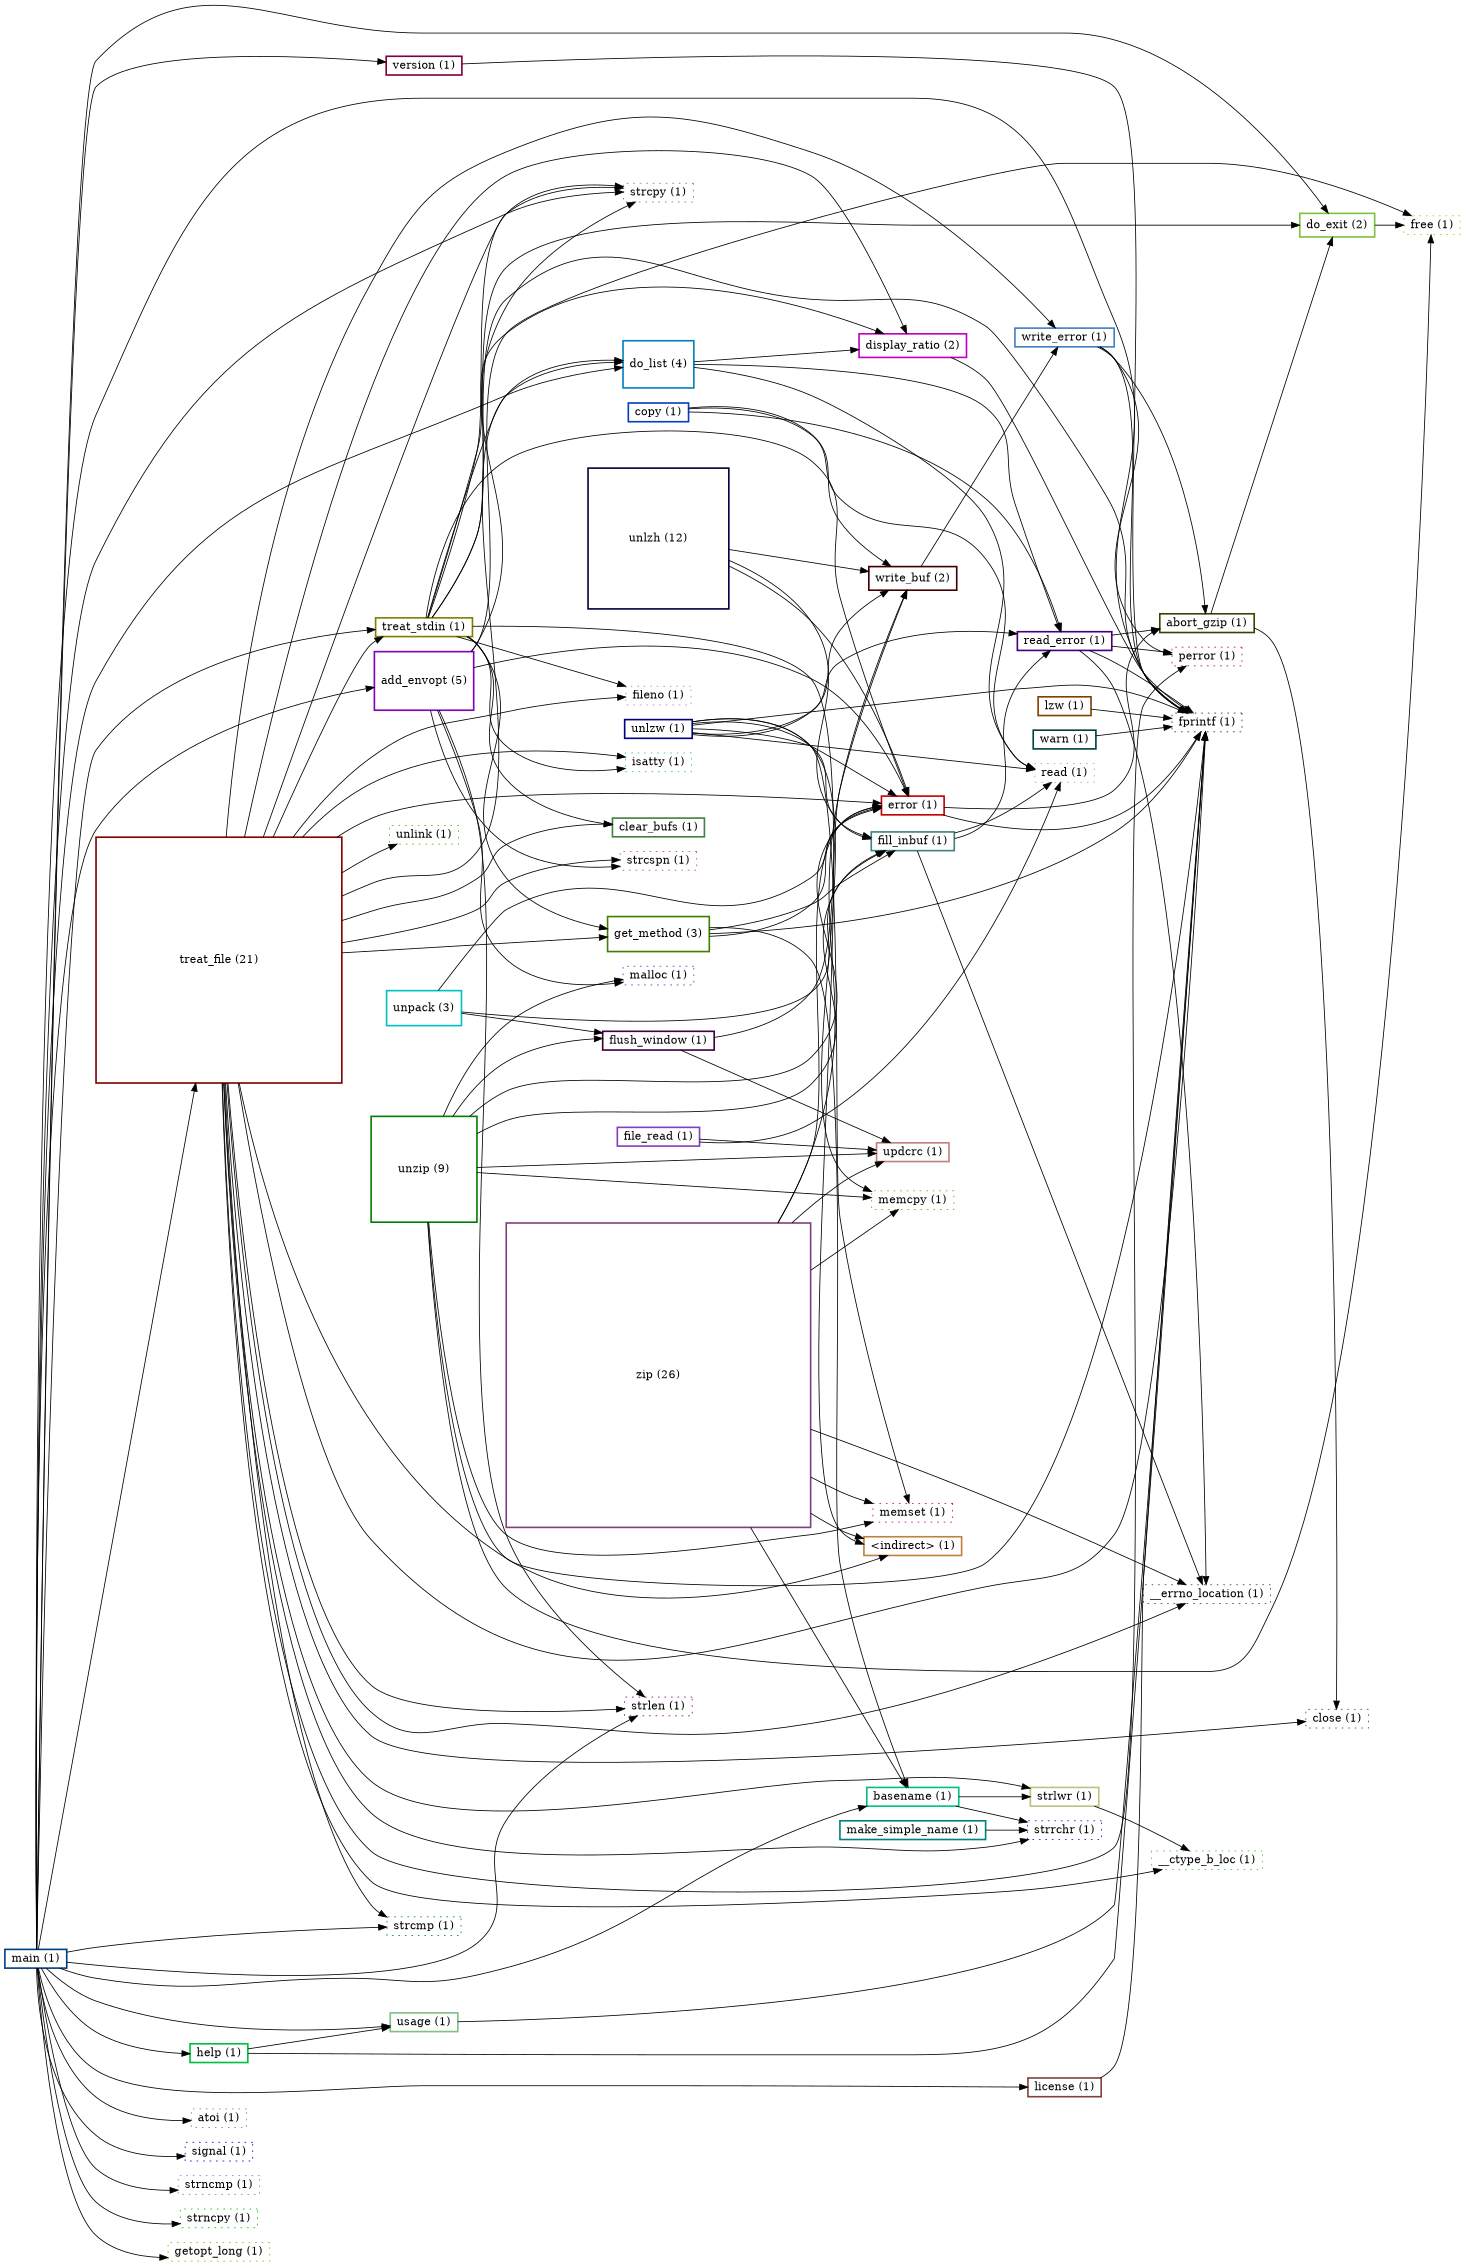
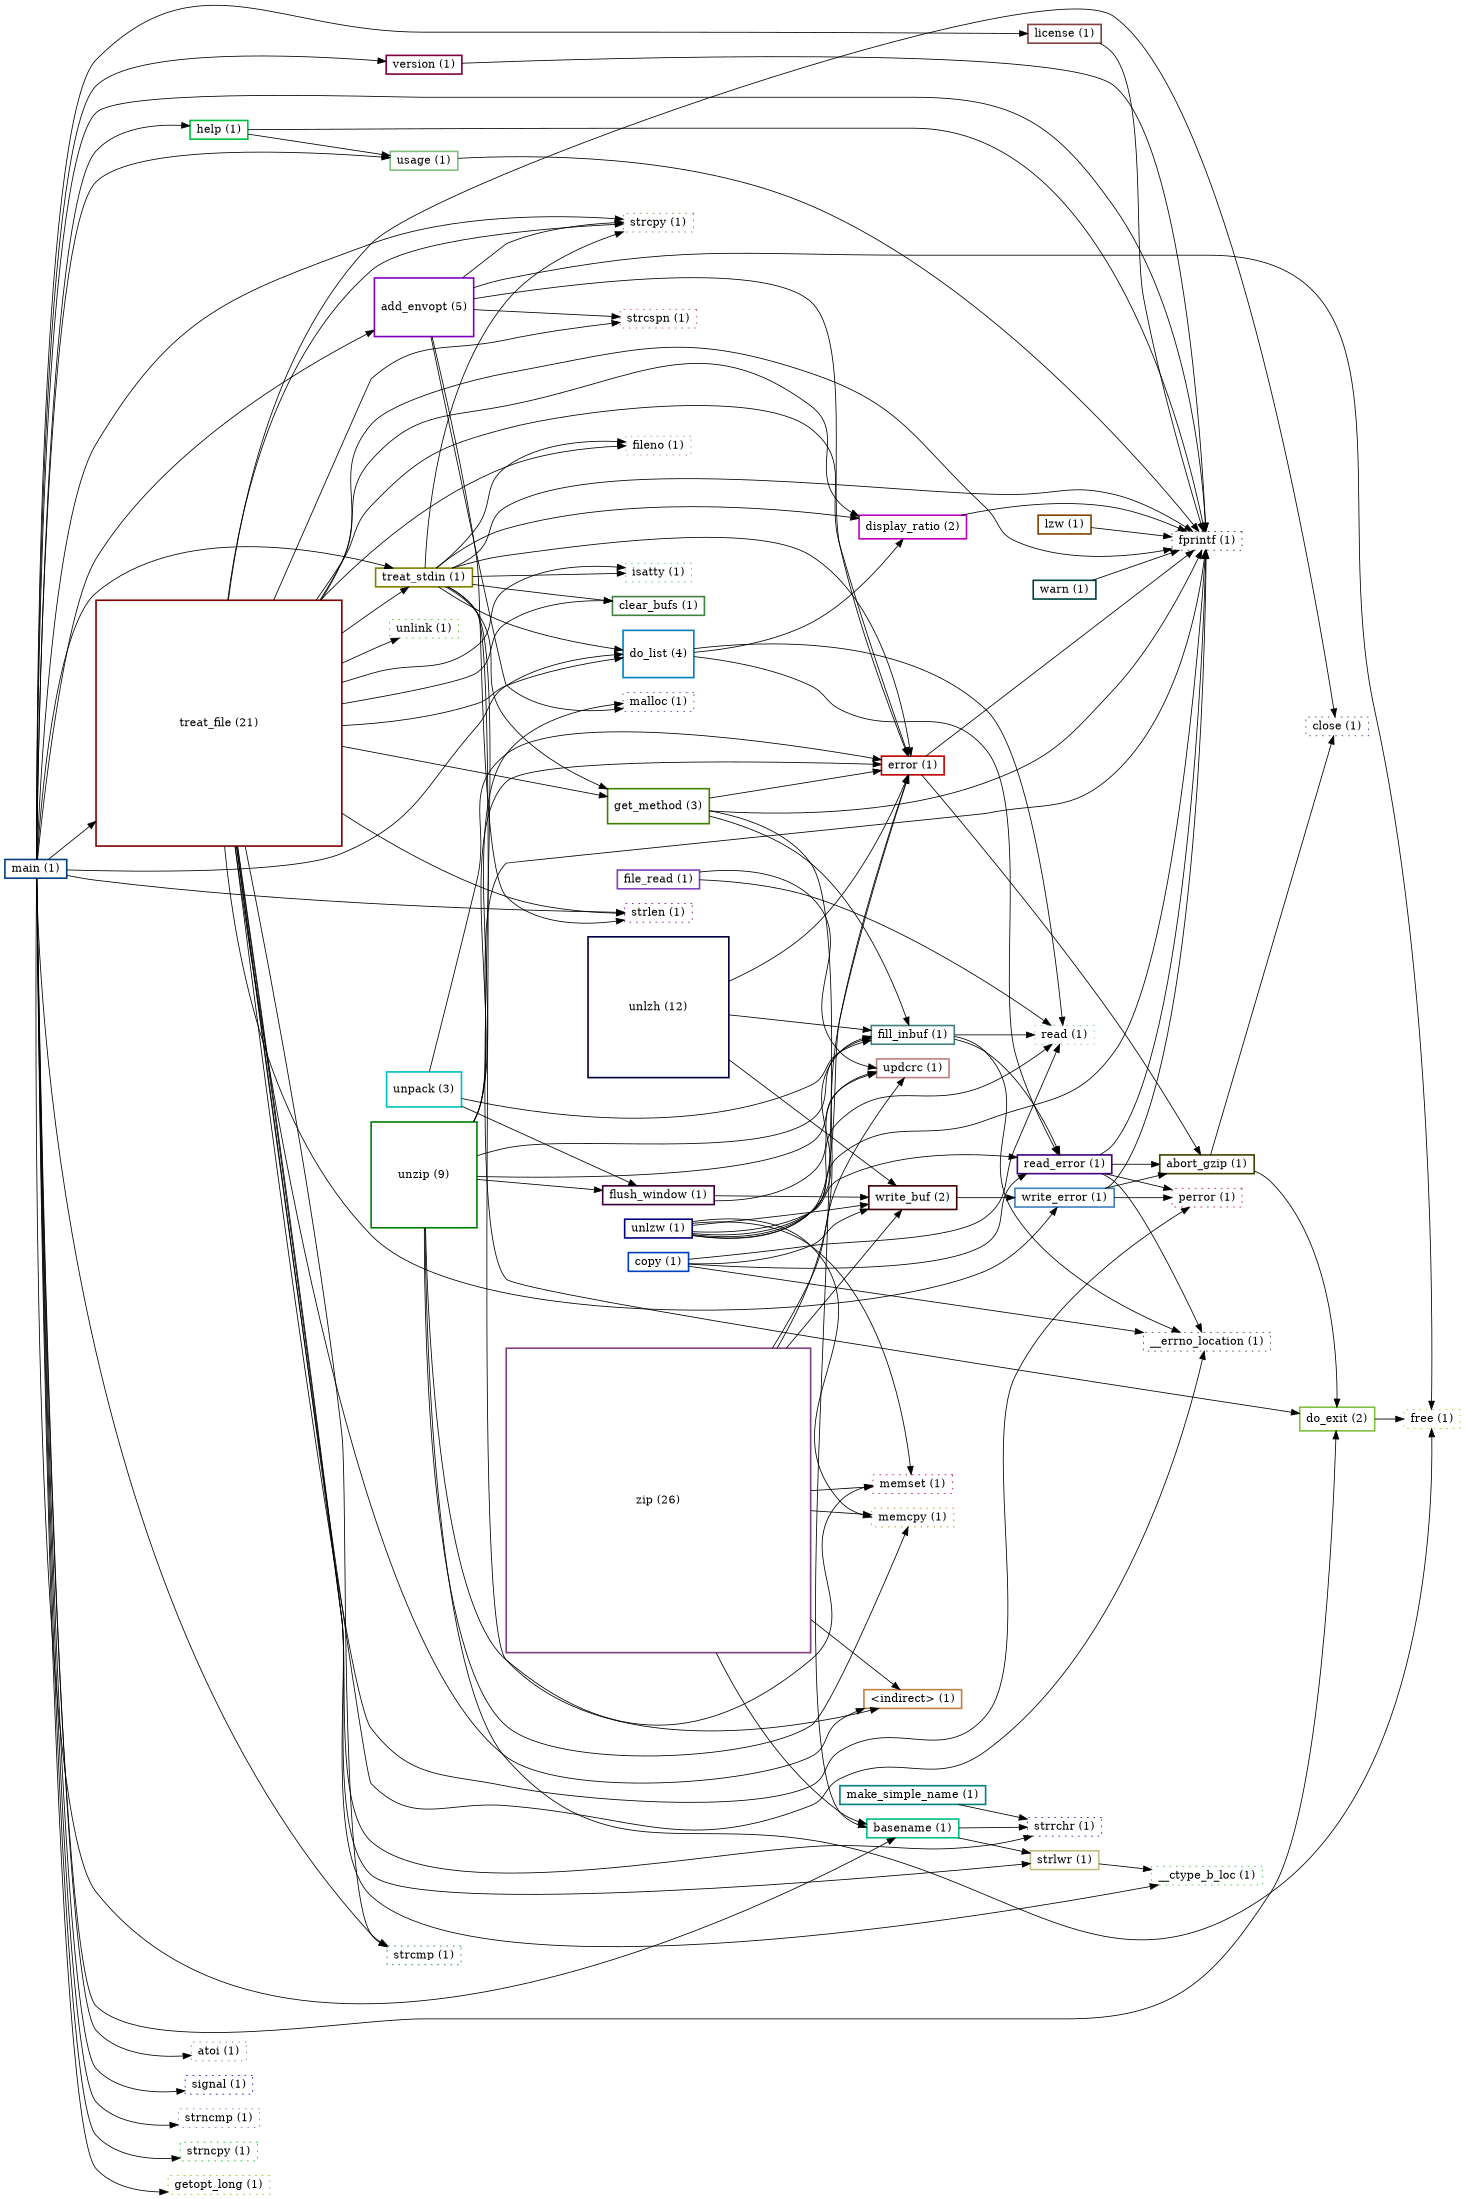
  digraph {
    rankdir=LR
    node [shape=box style=bold]
    "unlzw (1)" [color="#000080" height=0.200000 width=0.200000]
    "fprintf (1)" [color="#004000" height=0.200000 style=dotted width=0.200000]
    "read (1)" [color="#80C0C0" height=0.200000 style=dotted width=0.200000]
    "write_buf (2)" [color="#400000" height=0.400000 width=0.400000]
    "read_error (1)" [color="#400080" height=0.200000 width=0.200000]
    "fill_inbuf (1)" [color="#408080" height=0.200000 width=0.200000]
    "error (1)" [color="#C00000" height=0.200000 width=0.200000]
    "memset (1)" [color="#C00080" height=0.200000 style=dotted width=0.200000]
    "memcpy (1)" [color="#C08000" height=0.200000 style=dotted width=0.200000]
    "write_error (1)" [color="#4080C0" height=0.200000 width=0.200000]
    "perror (1)" [color="#C00040" height=0.200000 style=dotted width=0.200000]
    "__errno_location (1)" [color="#404040" height=0.200000 style=dotted width=0.200000]
    "abort_gzip (1)" [color="#404000" height=0.200000 width=0.200000]
    "unzip (9)" [color="#008000" height=1.800000 width=1.800000]
    "updcrc (1)" [color="#C08080" height=0.200000 width=0.200000]
    "flush_window (1)" [color="#400040" height=0.200000 width=0.200000]
    "free (1)" [color="#C0C000" height=0.200000 style=dotted width=0.200000]
    "malloc (1)" [color="#4040C0" height=0.200000 style=dotted width=0.200000]
    "make_simple_name (1)" [color="#008080" height=0.200000 width=0.200000]
    "strrchr (1)" [color="#4000C0" height=0.200000 style=dotted width=0.200000]
    "treat_file (21)" [color="#800000" height=4.200000 width=4.200000]
    "strlen (1)" [color="#800080" height=0.200000 style=dotted width=0.200000]
    "treat_stdin (1)" [color="#808000" height=0.200000 width=0.200000]
    "strcmp (1)" [color="#008040" height=0.200000 style=dotted width=0.200000]
    "do_list (4)" [color="#0080C0" height=0.800000 width=0.800000]
    "strcpy (1)" [color="#808040" height=0.200000 style=dotted width=0.200000]
    "get_method (3)" [color="#408000" height=0.600000 width=0.600000]
    "clear_bufs (1)" [color="#408040" height=0.200000 width=0.200000]
    "display_ratio (2)" [color="#C000C0" height=0.400000 width=0.400000]
    "<indirect> (1)" [color="#C08040" height=0.200000 width=0.200000]
    "fileno (1)" [color="#C080C0" height=0.200000 style=dotted width=0.200000]
    "close (1)" [color="#404080" height=0.200000 style=dotted width=0.200000]
    "unlink (1)" [color="#40C000" height=0.200000 style=dotted width=0.200000]
    "isatty (1)" [color="#40C080" height=0.200000 style=dotted width=0.200000]
    "strcspn (1)" [color="#C04080" height=0.200000 style=dotted width=0.200000]
    "strlwr (1)" [color="#C0C080" height=0.200000 width=0.200000]
    "__ctype_b_loc (1)" [color="#40C040" height=0.200000 style=dotted width=0.200000]
    "do_exit (2)" [color="#80C040" height=0.400000 width=0.400000]
    "basename (1)" [color="#00C080" height=0.200000 width=0.200000]
    "atoi (1)" [color="#808080" height=0.200000 style=dotted width=0.200000]
    "unlzh (12)" [color="#000040" height=2.400000 width=2.400000]
    "signal (1)" [color="#0000C0" height=0.200000 style=dotted width=0.200000]
    "version (1)" [color="#800040" height=0.200000 width=0.200000]
    "add_envopt (5)" [color="#8000C0" height=1.000000 width=1.000000]
    "strncmp (1)" [color="#8080C0" height=0.200000 style=dotted width=0.200000]
    "main (1)" [color="#004080" height=0.200000 width=0.200000]
    "strncpy (1)" [color="#00C000" height=0.200000 style=dotted width=0.200000]
    "getopt_long (1)" [color="#80C000" height=0.200000 style=dotted width=0.200000]
    "usage (1)" [color="#80C080" height=0.200000 width=0.200000]
    "help (1)" [color="#00C040" height=0.200000 width=0.200000]
    "license (1)" [color="#804040" height=0.200000 width=0.200000]
    "lzw (1)" [color="#804000" height=0.200000 width=0.200000]
    "zip (26)" [color="#804080" height=5.200000 width=5.200000]
    "warn (1)" [color="#004040" height=0.200000 width=0.200000]
    "copy (1)" [color="#0040C0" height=0.200000 width=0.200000]
    "unpack (3)" [color="#00C0C0" height=0.600000 width=0.600000]
    "file_read (1)" [color="#8040C0" height=0.200000 width=0.200000]
    "unlzw (1)" -> "fprintf (1)"
    "unlzw (1)" -> "read (1)"
    "unlzw (1)" -> "write_buf (2)"
    "unlzw (1)" -> "read_error (1)"
    "unlzw (1)" -> "fill_inbuf (1)"
    "unlzw (1)" -> "error (1)"
    "unlzw (1)" -> "memset (1)"
    "unlzw (1)" -> "memcpy (1)"
    "write_buf (2)" -> "write_error (1)"
    "read_error (1)" -> "fprintf (1)"
    "read_error (1)" -> "perror (1)"
    "read_error (1)" -> "__errno_location (1)"
    "read_error (1)" -> "abort_gzip (1)"
    "fill_inbuf (1)" -> "read (1)"
    "fill_inbuf (1)" -> "read_error (1)"
    "fill_inbuf (1)" -> "__errno_location (1)"
    "error (1)" -> "fprintf (1)"
    "error (1)" -> "abort_gzip (1)"
    "write_error (1)" -> "fprintf (1)"
    "write_error (1)" -> "perror (1)"
    "write_error (1)" -> "abort_gzip (1)"
    "abort_gzip (1)" -> "close (1)"
    "abort_gzip (1)" -> "do_exit (2)"
    "unzip (9)" -> "fprintf (1)"
    "unzip (9)" -> "fill_inbuf (1)"
    "unzip (9)" -> "error (1)"
    "unzip (9)" -> "memset (1)"
    "unzip (9)" -> "memcpy (1)"
    "unzip (9)" -> "updcrc (1)"
    "unzip (9)" -> "flush_window (1)"
    "unzip (9)" -> "free (1)"
    "unzip (9)" -> "malloc (1)"
    "flush_window (1)" -> "write_buf (2)"
    "flush_window (1)" -> "updcrc (1)"
    "make_simple_name (1)" -> "strrchr (1)"
    "treat_file (21)" -> "fprintf (1)"
    "treat_file (21)" -> "error (1)"
    "treat_file (21)" -> "write_error (1)"
    "treat_file (21)" -> "perror (1)"
    "treat_file (21)" -> "__errno_location (1)"
    "treat_file (21)" -> "strrchr (1)"
    "treat_file (21)" -> "strlen (1)"
    "treat_file (21)" -> "treat_stdin (1)"
    "treat_file (21)" -> "strcmp (1)"
    "treat_file (21)" -> "do_list (4)"
    "treat_file (21)" -> "strcpy (1)"
    "treat_file (21)" -> "get_method (3)"
    "treat_file (21)" -> "clear_bufs (1)"
    "treat_file (21)" -> "display_ratio (2)"
    "treat_file (21)" -> "<indirect> (1)"
    "treat_file (21)" -> "fileno (1)"
    "treat_file (21)" -> "close (1)"
    "treat_file (21)" -> "unlink (1)"
    "treat_file (21)" -> "isatty (1)"
    "treat_file (21)" -> "strcspn (1)"
    "treat_file (21)" -> "strlwr (1)"
    "treat_file (21)" -> "__ctype_b_loc (1)"
    "treat_stdin (1)" -> "fprintf (1)"
    "treat_stdin (1)" -> "error (1)"
    "treat_stdin (1)" -> "do_list (4)"
    "treat_stdin (1)" -> "strcpy (1)"
    "treat_stdin (1)" -> "get_method (3)"
    "treat_stdin (1)" -> "clear_bufs (1)"
    "treat_stdin (1)" -> "display_ratio (2)"
    "treat_stdin (1)" -> "<indirect> (1)"
    "treat_stdin (1)" -> "fileno (1)"
    "treat_stdin (1)" -> "isatty (1)"
    "treat_stdin (1)" -> "do_exit (2)"
    "do_list (4)" -> "read (1)"
    "do_list (4)" -> "read_error (1)"
    "do_list (4)" -> "display_ratio (2)"
    "get_method (3)" -> "fprintf (1)"
    "get_method (3)" -> "fill_inbuf (1)"
    "get_method (3)" -> "error (1)"
    "get_method (3)" -> "basename (1)"
    "display_ratio (2)" -> "fprintf (1)"
    "strlwr (1)" -> "__ctype_b_loc (1)"
    "do_exit (2)" -> "free (1)"
    "basename (1)" -> "strrchr (1)"
    "basename (1)" -> "strlwr (1)"
    "unlzh (12)" -> "write_buf (2)"
    "unlzh (12)" -> "fill_inbuf (1)"
    "unlzh (12)" -> "error (1)"
    "version (1)" -> "fprintf (1)"
    "add_envopt (5)" -> "error (1)"
    "add_envopt (5)" -> "free (1)"
    "add_envopt (5)" -> "malloc (1)"
    "add_envopt (5)" -> "strlen (1)"
    "add_envopt (5)" -> "strcpy (1)"
    "add_envopt (5)" -> "strcspn (1)"
    "main (1)" -> "fprintf (1)"
    "main (1)" -> "treat_file (21)"
    "main (1)" -> "strlen (1)"
    "main (1)" -> "treat_stdin (1)"
    "main (1)" -> "strcmp (1)"
    "main (1)" -> "do_list (4)"
    "main (1)" -> "strcpy (1)"
    "main (1)" -> "do_exit (2)"
    "main (1)" -> "basename (1)"
    "main (1)" -> "atoi (1)"
    "main (1)" -> "signal (1)"
    "main (1)" -> "version (1)"
    "main (1)" -> "add_envopt (5)"
    "main (1)" -> "strncmp (1)"
    "main (1)" -> "strncpy (1)"
    "main (1)" -> "getopt_long (1)"
    "main (1)" -> "usage (1)"
    "main (1)" -> "help (1)"
    "main (1)" -> "license (1)"
    "usage (1)" -> "fprintf (1)"
    "help (1)" -> "fprintf (1)"
    "help (1)" -> "usage (1)"
    "license (1)" -> "fprintf (1)"
    "lzw (1)" -> "fprintf (1)"
    "zip (26)" -> "write_buf (2)"
    "zip (26)" -> "error (1)"
    "zip (26)" -> "memset (1)"
    "zip (26)" -> "memcpy (1)"
    "zip (26)" -> "updcrc (1)"
    "zip (26)" -> "<indirect> (1)"
    "zip (26)" -> "basename (1)"
    "warn (1)" -> "fprintf (1)"
    "copy (1)" -> "read (1)"
    "copy (1)" -> "write_buf (2)"
    "copy (1)" -> "read_error (1)"
-   "zip (26)" -> "__errno_location (1)"
+   "copy (1)" -> "__errno_location (1)"
    "unpack (3)" -> "fill_inbuf (1)"
    "unpack (3)" -> "error (1)"
    "unpack (3)" -> "flush_window (1)"
    "file_read (1)" -> "read (1)"
    "file_read (1)" -> "updcrc (1)"
  }
